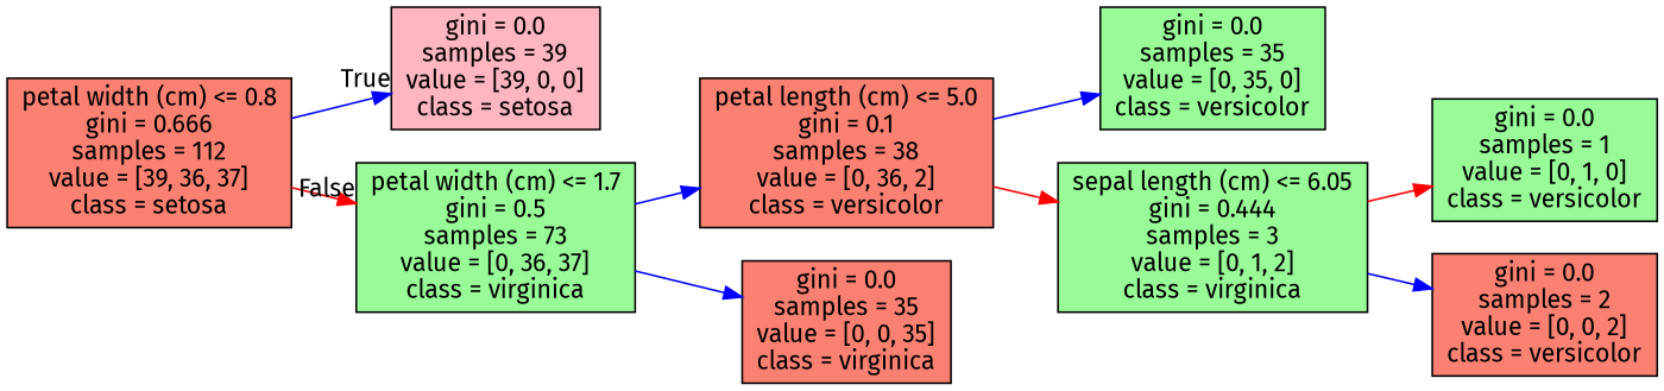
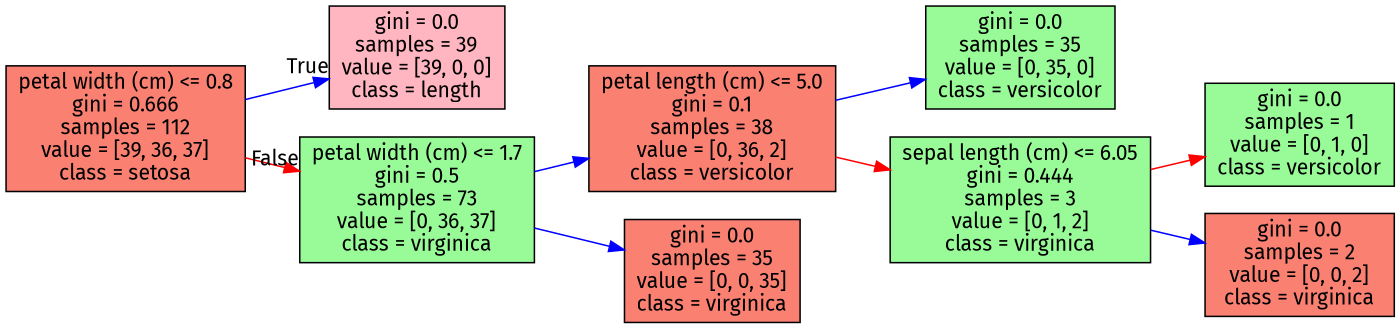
  digraph {
    fontname="Fira Sans"
    rankdir=LR
    node [color=black fillcolor=salmon fontname="Fira Sans" shape=box style=filled]
    edge [color=blue fontname="Fira Sans"]
    n1 [label="petal width (cm) <= 0.8\ngini = 0.666\nsamples = 112\nvalue = [39, 36, 37]\nclass = setosa"]
-   n2 [fillcolor=lightpink label="gini = 0.0\nsamples = 39\nvalue = [39, 0, 0]\nclass = setosa"]
+   n2 [fillcolor=lightpink label="gini = 0.0\nsamples = 39\nvalue = [39, 0, 0]\nclass = length"]
    n3 [fillcolor=palegreen label="petal width (cm) <= 1.7\ngini = 0.5\nsamples = 73\nvalue = [0, 36, 37]\nclass = virginica"]
    n4 [label="petal length (cm) <= 5.0\ngini = 0.1\nsamples = 38\nvalue = [0, 36, 2]\nclass = versicolor"]
    n5 [label="gini = 0.0\nsamples = 35\nvalue = [0, 0, 35]\nclass = virginica"]
    n6 [fillcolor=palegreen label="gini = 0.0\nsamples = 35\nvalue = [0, 35, 0]\nclass = versicolor"]
    n7 [fillcolor=palegreen label="sepal length (cm) <= 6.05\ngini = 0.444\nsamples = 3\nvalue = [0, 1, 2]\nclass = virginica"]
    n8 [fillcolor=palegreen label="gini = 0.0\nsamples = 1\nvalue = [0, 1, 0]\nclass = versicolor"]
-   n9 [label="gini = 0.0\nsamples = 2\nvalue = [0, 0, 2]\nclass = versicolor"]
+   n9 [label="gini = 0.0\nsamples = 2\nvalue = [0, 0, 2]\nclass = virginica"]
    n1 -> n2 [headlabel=True labelangle=45 labeldistance=2.5]
    n1 -> n3 [color=red headlabel=False labelangle=-45 labeldistance=2.5]
    n3 -> n4
    n3 -> n5
    n4 -> n6
    n4 -> n7 [color=red]
    n7 -> n8 [color=red]
    n7 -> n9
  }
